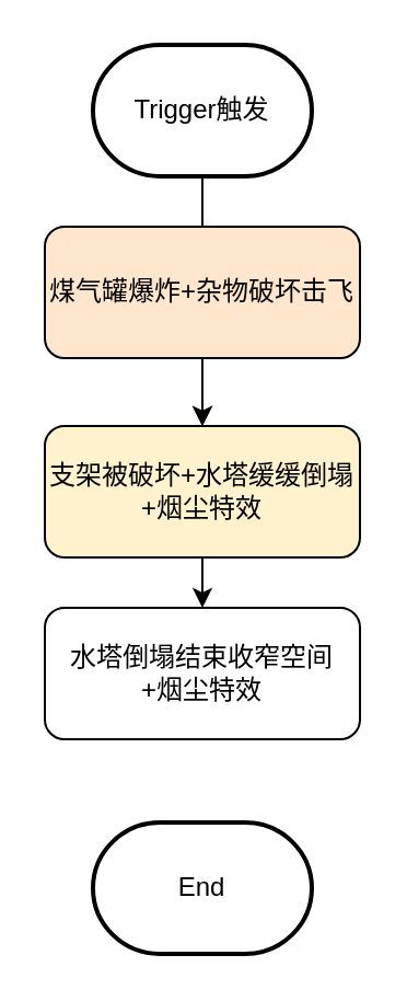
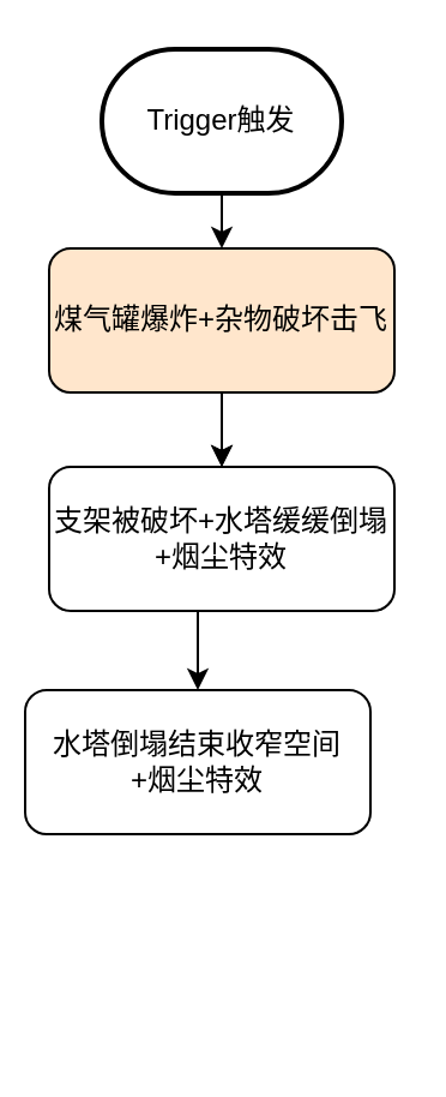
  <mxCell id="0" />
  <mxCell id="1" parent="0" />
  <mxCell id="2" style="edgeStyle=orthogonalEdgeStyle;rounded=0;orthogonalLoop=1;jettySize=auto;html=1;exitX=0.5;exitY=1;exitDx=0;exitDy=0;entryX=0.5;entryY=0;entryDx=0;entryDy=0;" parent="1" source="4" target="8" edge="1"><mxGeometry relative="1" as="geometry"><mxPoint x="92" y="276" as="targetPoint" /></mxGeometry></mxCell>
  <mxCell id="3" value="" style="edgeStyle=orthogonalEdgeStyle;rounded=0;orthogonalLoop=1;jettySize=auto;html=1;" edge="1" parent="1" source="4" target="8"><mxGeometry relative="1" as="geometry" /></mxCell>
  <mxCell id="4" value="煤气罐爆炸+杂物破坏击飞" style="rounded=1;whiteSpace=wrap;html=1;fillColor=#ffe6cc;" parent="1" vertex="1"><mxGeometry x="20" y="103" width="144" height="60" as="geometry" /></mxCell>
- <mxCell id="5" style="edgeStyle=orthogonalEdgeStyle;rounded=0;orthogonalLoop=1;jettySize=auto;html=1;exitX=0.5;exitY=1;exitDx=0;exitDy=0;exitPerimeter=0;endArrow=none;" parent="1" source="6" edge="1" target="4"><mxGeometry relative="1" as="geometry"><mxPoint x="92" y="165" as="targetPoint" /></mxGeometry></mxCell>
+ <mxCell id="5" style="edgeStyle=orthogonalEdgeStyle;rounded=0;orthogonalLoop=1;jettySize=auto;html=1;exitX=0.5;exitY=1;exitDx=0;exitDy=0;exitPerimeter=0;" parent="1" source="6" edge="1" target="4"><mxGeometry relative="1" as="geometry"><mxPoint x="92" y="165" as="targetPoint" /></mxGeometry></mxCell>
  <mxCell id="6" value="Trigger触发" style="strokeWidth=2;html=1;shape=mxgraph.flowchart.terminator;whiteSpace=wrap;" parent="1" vertex="1"><mxGeometry x="42" y="20" width="100" height="60" as="geometry" /></mxCell>
- <mxCell id="7" value="End" style="strokeWidth=2;html=1;shape=mxgraph.flowchart.terminator;whiteSpace=wrap;" parent="1" vertex="1"><mxGeometry x="42" y="375" width="100" height="60" as="geometry" /></mxCell>
- <mxCell id="8" value="支架被破坏+水塔缓缓倒塌+烟尘特效" style="rounded=1;whiteSpace=wrap;html=1;fillColor=#fff2cc;" vertex="1" parent="1"><mxGeometry x="20" y="194" width="144" height="60" as="geometry" /></mxCell>
+ <mxCell id="8" value="支架被破坏+水塔缓缓倒塌+烟尘特效" style="rounded=1;whiteSpace=wrap;html=1;" vertex="1" parent="1"><mxGeometry x="20" y="194" width="144" height="60" as="geometry" /></mxCell>
  <mxCell id="9" value="" style="edgeStyle=orthogonalEdgeStyle;rounded=0;orthogonalLoop=1;jettySize=auto;html=1;exitX=0.5;exitY=1;exitDx=0;exitDy=0;entryX=0.5;entryY=0;entryDx=0;entryDy=0;" edge="1" parent="1" source="8" target="10"><mxGeometry relative="1" as="geometry"><mxPoint x="102" y="173" as="sourcePoint" /><mxPoint x="102" y="204" as="targetPoint" /></mxGeometry></mxCell>
- <mxCell id="10" value="水塔倒塌结束收窄空间&lt;br&gt;+烟尘特效" style="rounded=1;whiteSpace=wrap;html=1;" vertex="1" parent="1"><mxGeometry x="20" y="277" width="144" height="60" as="geometry" /></mxCell>
+ <mxCell id="10" value="水塔倒塌结束收窄空间&lt;br&gt;+烟尘特效" style="rounded=1;whiteSpace=wrap;html=1;" vertex="1" parent="1"><mxGeometry x="10" y="287" width="144" height="60" as="geometry" /></mxCell>
